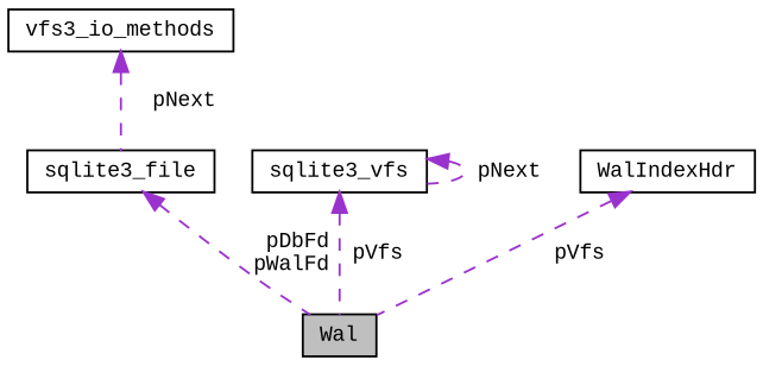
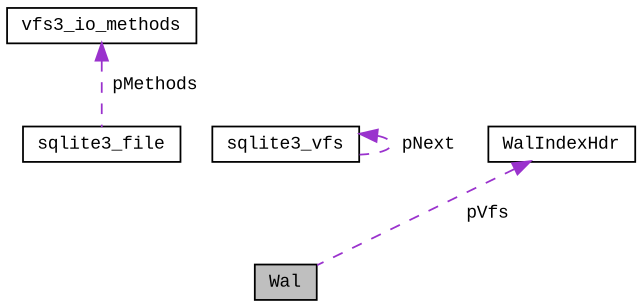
  digraph {
    fontname="Liberation Mono"
    node [color=black fillcolor=white fontname="Liberation Mono" fontsize=10 shape=record style=filled]
    edge [color=darkorchid3 dir=back fontname="Liberation Mono" fontsize=10 labelfontname=Helvetica labelfontsize=10 style=dashed]
    n1 [fillcolor=grey75 fontcolor=black height=0.2 label=Wal width=0.4]
    n2 [height=0.2 label=sqlite3_file width=0.4]
    n3 [height=0.2 label=vfs3_io_methods width=0.4]
    n4 [height=0.2 label=sqlite3_vfs width=0.4]
    n5 [height=0.2 label=WalIndexHdr width=0.4]
-   n2 -> n1 [label=" pDbFd\npWalFd"]
-   n3 -> n2 [label=" pNext"]
-   n4 -> n1 [label=" pVfs"]
+   n3 -> n2 [label=" pMethods"]
    n4 -> n4 [label=" pNext"]
    n5 -> n1 [label=" pVfs"]
  }
